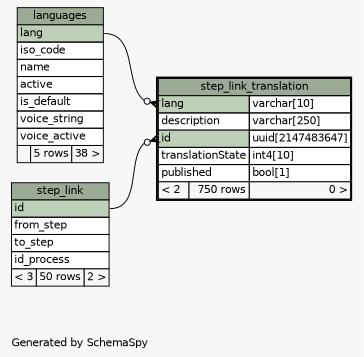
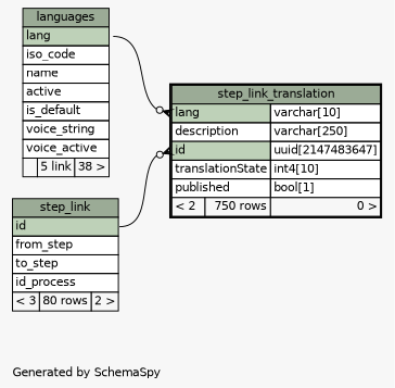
  digraph {
    bgcolor="#f7f7f7"
    fontname=Helvetica
    fontsize=11
    label="\nGenerated by SchemaSpy"
    labeljust=l
    nodesep=0.18
    rankdir=RL
    ranksep=0.46
    node [fontname=Helvetica fontsize=11 shape=plaintext]
    edge [arrowhead=none arrowsize=0.8 arrowtail=crowodot dir=back]
    n1 [label=<     <TABLE BORDER="2" CELLBORDER="1" CELLSPACING="0" BGCOLOR="#ffffff">       <TR><TD COLSPAN="3" BGCOLOR="#9bab96" ALIGN="CENTER">step_link_translation</TD></TR>       <TR><TD PORT="lang" COLSPAN="2" BGCOLOR="#bed1b8" ALIGN="LEFT">lang</TD><TD PORT="lang.type" ALIGN="LEFT">varchar[10]</TD></TR>       <TR><TD PORT="description" COLSPAN="2" ALIGN="LEFT">description</TD><TD PORT="description.type" ALIGN="LEFT">varchar[250]</TD></TR>       <TR><TD PORT="id" COLSPAN="2" BGCOLOR="#bed1b8" ALIGN="LEFT">id</TD><TD PORT="id.type" ALIGN="LEFT">uuid[2147483647]</TD></TR>       <TR><TD PORT="translationState" COLSPAN="2" ALIGN="LEFT">translationState</TD><TD PORT="translationState.type" ALIGN="LEFT">int4[10]</TD></TR>       <TR><TD PORT="published" COLSPAN="2" ALIGN="LEFT">published</TD><TD PORT="published.type" ALIGN="LEFT">bool[1]</TD></TR>       <TR><TD ALIGN="LEFT" BGCOLOR="#f7f7f7">&lt; 2</TD><TD ALIGN="RIGHT" BGCOLOR="#f7f7f7">750 rows</TD><TD ALIGN="RIGHT" BGCOLOR="#f7f7f7">0 &gt;</TD></TR>     </TABLE>>]
-   n2 [label=<     <TABLE BORDER="0" CELLBORDER="1" CELLSPACING="0" BGCOLOR="#ffffff">       <TR><TD COLSPAN="3" BGCOLOR="#9bab96" ALIGN="CENTER">step_link</TD></TR>       <TR><TD PORT="id" COLSPAN="3" BGCOLOR="#bed1b8" ALIGN="LEFT">id</TD></TR>       <TR><TD PORT="from_step" COLSPAN="3" ALIGN="LEFT">from_step</TD></TR>       <TR><TD PORT="to_step" COLSPAN="3" ALIGN="LEFT">to_step</TD></TR>       <TR><TD PORT="id_process" COLSPAN="3" ALIGN="LEFT">id_process</TD></TR>       <TR><TD ALIGN="LEFT" BGCOLOR="#f7f7f7">&lt; 3</TD><TD ALIGN="RIGHT" BGCOLOR="#f7f7f7">50 rows</TD><TD ALIGN="RIGHT" BGCOLOR="#f7f7f7">2 &gt;</TD></TR>     </TABLE>>]
-   n3 [label=<     <TABLE BORDER="0" CELLBORDER="1" CELLSPACING="0" BGCOLOR="#ffffff">       <TR><TD COLSPAN="3" BGCOLOR="#9bab96" ALIGN="CENTER">languages</TD></TR>       <TR><TD PORT="lang" COLSPAN="3" BGCOLOR="#bed1b8" ALIGN="LEFT">lang</TD></TR>       <TR><TD PORT="iso_code" COLSPAN="3" ALIGN="LEFT">iso_code</TD></TR>       <TR><TD PORT="name" COLSPAN="3" ALIGN="LEFT">name</TD></TR>       <TR><TD PORT="active" COLSPAN="3" ALIGN="LEFT">active</TD></TR>       <TR><TD PORT="is_default" COLSPAN="3" ALIGN="LEFT">is_default</TD></TR>       <TR><TD PORT="voice_string" COLSPAN="3" ALIGN="LEFT">voice_string</TD></TR>       <TR><TD PORT="voice_active" COLSPAN="3" ALIGN="LEFT">voice_active</TD></TR>       <TR><TD ALIGN="LEFT" BGCOLOR="#f7f7f7">  </TD><TD ALIGN="RIGHT" BGCOLOR="#f7f7f7">5 rows</TD><TD ALIGN="RIGHT" BGCOLOR="#f7f7f7">38 &gt;</TD></TR>     </TABLE>>]
+   n2 [label=<     <TABLE BORDER="0" CELLBORDER="1" CELLSPACING="0" BGCOLOR="#ffffff">       <TR><TD COLSPAN="3" BGCOLOR="#9bab96" ALIGN="CENTER">step_link</TD></TR>       <TR><TD PORT="id" COLSPAN="3" BGCOLOR="#bed1b8" ALIGN="LEFT">id</TD></TR>       <TR><TD PORT="from_step" COLSPAN="3" ALIGN="LEFT">from_step</TD></TR>       <TR><TD PORT="to_step" COLSPAN="3" ALIGN="LEFT">to_step</TD></TR>       <TR><TD PORT="id_process" COLSPAN="3" ALIGN="LEFT">id_process</TD></TR>       <TR><TD ALIGN="LEFT" BGCOLOR="#f7f7f7">&lt; 3</TD><TD ALIGN="RIGHT" BGCOLOR="#f7f7f7">80 rows</TD><TD ALIGN="RIGHT" BGCOLOR="#f7f7f7">2 &gt;</TD></TR>     </TABLE>>]
+   n3 [label=<     <TABLE BORDER="0" CELLBORDER="1" CELLSPACING="0" BGCOLOR="#ffffff">       <TR><TD COLSPAN="3" BGCOLOR="#9bab96" ALIGN="CENTER">languages</TD></TR>       <TR><TD PORT="lang" COLSPAN="3" BGCOLOR="#bed1b8" ALIGN="LEFT">lang</TD></TR>       <TR><TD PORT="iso_code" COLSPAN="3" ALIGN="LEFT">iso_code</TD></TR>       <TR><TD PORT="name" COLSPAN="3" ALIGN="LEFT">name</TD></TR>       <TR><TD PORT="active" COLSPAN="3" ALIGN="LEFT">active</TD></TR>       <TR><TD PORT="is_default" COLSPAN="3" ALIGN="LEFT">is_default</TD></TR>       <TR><TD PORT="voice_string" COLSPAN="3" ALIGN="LEFT">voice_string</TD></TR>       <TR><TD PORT="voice_active" COLSPAN="3" ALIGN="LEFT">voice_active</TD></TR>       <TR><TD ALIGN="LEFT" BGCOLOR="#f7f7f7">  </TD><TD ALIGN="RIGHT" BGCOLOR="#f7f7f7">5 link</TD><TD ALIGN="RIGHT" BGCOLOR="#f7f7f7">38 &gt;</TD></TR>     </TABLE>>]
    n1 -> n2 [headport="id:e" tailport="id:w"]
    n1 -> n3 [headport="lang:e" tailport="lang:w"]
  }
